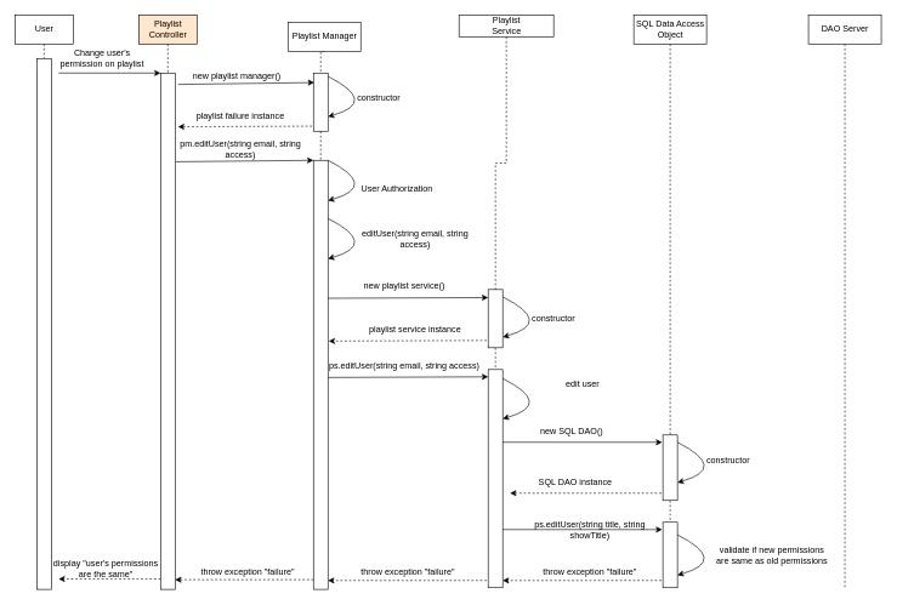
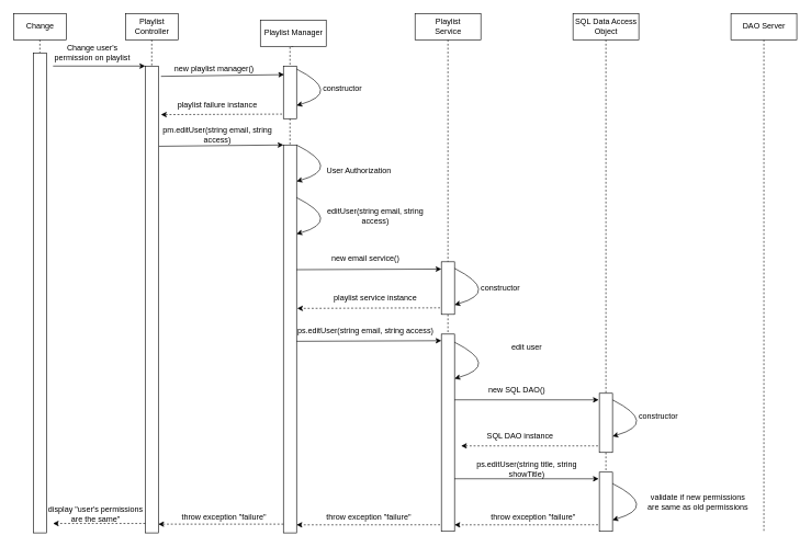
  <mxCell id="0" />
  <mxCell id="1" parent="0" />
  <mxCell id="2" style="edgeStyle=orthogonalEdgeStyle;rounded=0;orthogonalLoop=1;jettySize=auto;html=1;exitX=0.5;exitY=1;exitDx=0;exitDy=0;entryX=0.5;entryY=0;entryDx=0;entryDy=0;endArrow=none;endFill=0;dashed=1;" parent="1" source="3" target="6" edge="1"><mxGeometry relative="1" as="geometry" /></mxCell>
- <mxCell id="3" value="&lt;div&gt;Playlist &lt;br&gt;&lt;/div&gt;&lt;div&gt;Controller&lt;/div&gt;" style="html=1;fillColor=#ffe6cc;" parent="1" vertex="1"><mxGeometry x="190" y="20" width="80" height="40" as="geometry" /></mxCell>
+ <mxCell id="3" value="&lt;div&gt;Playlist &lt;br&gt;&lt;/div&gt;&lt;div&gt;Controller&lt;/div&gt;" style="html=1;" parent="1" vertex="1"><mxGeometry x="190" y="20" width="80" height="40" as="geometry" /></mxCell>
  <mxCell id="4" style="edgeStyle=orthogonalEdgeStyle;rounded=0;orthogonalLoop=1;jettySize=auto;html=1;exitX=0.5;exitY=1;exitDx=0;exitDy=0;entryX=0.5;entryY=0;entryDx=0;entryDy=0;dashed=1;endArrow=none;endFill=0;" parent="1" source="5" target="8" edge="1"><mxGeometry relative="1" as="geometry" /></mxCell>
  <mxCell id="5" value="Playlist Manager" style="html=1;" parent="1" vertex="1"><mxGeometry x="395" y="30" width="100" height="40" as="geometry" /></mxCell>
  <mxCell id="6" value="" style="rounded=0;whiteSpace=wrap;html=1;" parent="1" vertex="1"><mxGeometry x="220" y="100" width="20" height="710" as="geometry" /></mxCell>
  <mxCell id="7" style="edgeStyle=orthogonalEdgeStyle;rounded=0;orthogonalLoop=1;jettySize=auto;html=1;exitX=0.5;exitY=1;exitDx=0;exitDy=0;entryX=0.5;entryY=0;entryDx=0;entryDy=0;endArrow=none;endFill=0;dashed=1;" parent="1" source="8" target="21" edge="1"><mxGeometry relative="1" as="geometry" /></mxCell>
  <mxCell id="8" value="" style="rounded=0;whiteSpace=wrap;html=1;" parent="1" vertex="1"><mxGeometry x="430" y="100" width="20" height="80" as="geometry" /></mxCell>
  <mxCell id="9" value="new playlist manager()" style="text;html=1;strokeColor=none;fillColor=none;align=center;verticalAlign=middle;whiteSpace=wrap;rounded=0;" parent="1" vertex="1"><mxGeometry x="260" y="90" width="130" height="30" as="geometry" /></mxCell>
  <mxCell id="10" style="edgeStyle=orthogonalEdgeStyle;rounded=0;orthogonalLoop=1;jettySize=auto;html=1;exitX=0.5;exitY=1;exitDx=0;exitDy=0;entryX=0.5;entryY=0;entryDx=0;entryDy=0;dashed=1;endArrow=none;endFill=0;" parent="1" source="11" target="25" edge="1"><mxGeometry relative="1" as="geometry" /></mxCell>
- <mxCell id="11" value="&lt;div&gt;Playlist&lt;/div&gt;&lt;div&gt;Service&lt;br&gt;&lt;/div&gt;" style="html=1;" parent="1" vertex="1"><mxGeometry x="630" y="20" width="130" height="30" as="geometry" /></mxCell>
+ <mxCell id="11" value="&lt;div&gt;Playlist&lt;/div&gt;&lt;div&gt;Service&lt;br&gt;&lt;/div&gt;" style="html=1;" parent="1" vertex="1"><mxGeometry x="630" y="20" width="100" height="40" as="geometry" /></mxCell>
  <mxCell id="12" value="" style="endArrow=classic;html=1;rounded=0;exitX=1.2;exitY=0.022;exitDx=0;exitDy=0;exitPerimeter=0;entryX=0.05;entryY=0.163;entryDx=0;entryDy=0;entryPerimeter=0;" parent="1" source="6" target="8" edge="1"><mxGeometry width="50" height="50" relative="1" as="geometry"><mxPoint x="550" y="270" as="sourcePoint" /><mxPoint x="600" y="220" as="targetPoint" /></mxGeometry></mxCell>
  <mxCell id="13" value="" style="curved=1;endArrow=classic;html=1;rounded=0;exitX=1;exitY=0.057;exitDx=0;exitDy=0;exitPerimeter=0;entryX=1;entryY=0.75;entryDx=0;entryDy=0;" parent="1" source="8" target="8" edge="1"><mxGeometry width="50" height="50" relative="1" as="geometry"><mxPoint x="550" y="270" as="sourcePoint" /><mxPoint x="600" y="220" as="targetPoint" /><Array as="points"><mxPoint x="520" y="140" /></Array></mxGeometry></mxCell>
  <mxCell id="14" value="constructor" style="text;html=1;strokeColor=none;fillColor=none;align=center;verticalAlign=middle;whiteSpace=wrap;rounded=0;" parent="1" vertex="1"><mxGeometry x="490" y="120" width="60" height="30" as="geometry" /></mxCell>
  <mxCell id="15" value="" style="endArrow=classic;html=1;rounded=0;entryX=1.2;entryY=0.104;entryDx=0;entryDy=0;exitX=-0.1;exitY=0.913;exitDx=0;exitDy=0;dashed=1;exitPerimeter=0;entryPerimeter=0;" parent="1" source="8" target="6" edge="1"><mxGeometry width="50" height="50" relative="1" as="geometry"><mxPoint x="550" y="270" as="sourcePoint" /><mxPoint x="600" y="220" as="targetPoint" /></mxGeometry></mxCell>
  <mxCell id="16" value="playlist failure instance" style="text;html=1;strokeColor=none;fillColor=none;align=center;verticalAlign=middle;whiteSpace=wrap;rounded=0;" parent="1" vertex="1"><mxGeometry x="260" y="150" width="140" height="20" as="geometry" /></mxCell>
  <mxCell id="17" value="" style="endArrow=classic;html=1;rounded=0;entryX=0;entryY=0;entryDx=0;entryDy=0;" parent="1" target="6" edge="1"><mxGeometry width="50" height="50" relative="1" as="geometry"><mxPoint x="80" y="100" as="sourcePoint" /><mxPoint x="600" y="220" as="targetPoint" /></mxGeometry></mxCell>
  <mxCell id="18" value="Change user's permission on playlist" style="text;html=1;strokeColor=none;fillColor=none;align=center;verticalAlign=middle;whiteSpace=wrap;rounded=0;" parent="1" vertex="1"><mxGeometry y="70" width="140" height="20" as="geometry" x="70" /></mxCell>
  <mxCell id="19" value="" style="endArrow=classic;html=1;rounded=0;exitX=1.1;exitY=0.05;exitDx=0;exitDy=0;exitPerimeter=0;entryX=0.05;entryY=0.163;entryDx=0;entryDy=0;entryPerimeter=0;" parent="1" edge="1"><mxGeometry width="50" height="50" relative="1" as="geometry"><mxPoint x="241" y="221.96" as="sourcePoint" /><mxPoint x="430" y="220" as="targetPoint" /></mxGeometry></mxCell>
  <mxCell id="20" value="pm.editUser(string email, string access)" style="text;html=1;strokeColor=none;fillColor=none;align=center;verticalAlign=middle;whiteSpace=wrap;rounded=0;" parent="1" vertex="1"><mxGeometry x="240" y="190" width="180" height="30" as="geometry" /></mxCell>
  <mxCell id="21" value="" style="rounded=0;whiteSpace=wrap;html=1;" parent="1" vertex="1"><mxGeometry x="430" y="220" width="20" height="590" as="geometry" /></mxCell>
  <mxCell id="22" value="" style="curved=1;endArrow=classic;html=1;rounded=0;exitX=1;exitY=0.057;exitDx=0;exitDy=0;exitPerimeter=0;entryX=1;entryY=0.75;entryDx=0;entryDy=0;" parent="1" edge="1"><mxGeometry width="50" height="50" relative="1" as="geometry"><mxPoint x="450" y="300" as="sourcePoint" /><mxPoint x="450" y="355.44" as="targetPoint" /><Array as="points"><mxPoint x="520" y="335.44" /></Array></mxGeometry></mxCell>
  <mxCell id="23" value="editUser(string email, string access)" style="text;html=1;strokeColor=none;fillColor=none;align=center;verticalAlign=middle;whiteSpace=wrap;rounded=0;" parent="1" vertex="1"><mxGeometry x="490" y="312.72" width="160" height="30" as="geometry" /></mxCell>
  <mxCell id="24" style="edgeStyle=orthogonalEdgeStyle;rounded=0;orthogonalLoop=1;jettySize=auto;html=1;exitX=0.5;exitY=1;exitDx=0;exitDy=0;entryX=0.5;entryY=0;entryDx=0;entryDy=0;dashed=1;endArrow=none;endFill=0;" parent="1" source="25" target="34" edge="1"><mxGeometry relative="1" as="geometry" /></mxCell>
  <mxCell id="25" value="" style="rounded=0;whiteSpace=wrap;html=1;" parent="1" vertex="1"><mxGeometry x="670" y="397.72" width="20" height="80" as="geometry" /></mxCell>
- <mxCell id="26" value="new playlist service()" style="text;html=1;strokeColor=none;fillColor=none;align=center;verticalAlign=middle;whiteSpace=wrap;rounded=0;" parent="1" vertex="1"><mxGeometry x="490" y="377.72" width="130" height="30" as="geometry" /></mxCell>
+ <mxCell id="26" value="new email service()" style="text;html=1;strokeColor=none;fillColor=none;align=center;verticalAlign=middle;whiteSpace=wrap;rounded=0;" parent="1" vertex="1"><mxGeometry x="490" y="377.72" width="130" height="30" as="geometry" /></mxCell>
  <mxCell id="27" value="" style="endArrow=classic;html=1;rounded=0;exitX=1.1;exitY=0.05;exitDx=0;exitDy=0;exitPerimeter=0;entryX=0;entryY=0.138;entryDx=0;entryDy=0;entryPerimeter=0;" parent="1" target="25" edge="1"><mxGeometry width="50" height="50" relative="1" as="geometry"><mxPoint x="450" y="409.68" as="sourcePoint" /><mxPoint x="639" y="407.72" as="targetPoint" /></mxGeometry></mxCell>
  <mxCell id="28" value="" style="curved=1;endArrow=classic;html=1;rounded=0;exitX=1;exitY=0.057;exitDx=0;exitDy=0;exitPerimeter=0;entryX=1;entryY=0.75;entryDx=0;entryDy=0;" parent="1" edge="1"><mxGeometry width="50" height="50" relative="1" as="geometry"><mxPoint x="690" y="407.72" as="sourcePoint" /><mxPoint x="690" y="463.16" as="targetPoint" /><Array as="points"><mxPoint x="760" y="443.16" /></Array></mxGeometry></mxCell>
  <mxCell id="29" value="constructor" style="text;html=1;strokeColor=none;fillColor=none;align=center;verticalAlign=middle;whiteSpace=wrap;rounded=0;" parent="1" vertex="1"><mxGeometry x="730" y="422.72" width="60" height="30" as="geometry" /></mxCell>
  <mxCell id="30" value="" style="endArrow=classic;html=1;rounded=0;entryX=1.05;entryY=0.335;entryDx=0;entryDy=0;exitX=-0.1;exitY=0.913;exitDx=0;exitDy=0;dashed=1;exitPerimeter=0;entryPerimeter=0;" parent="1" edge="1"><mxGeometry width="50" height="50" relative="1" as="geometry"><mxPoint x="668" y="467.72" as="sourcePoint" /><mxPoint x="451" y="468.57" as="targetPoint" /></mxGeometry></mxCell>
  <mxCell id="31" value="playlist service instance" style="text;html=1;strokeColor=none;fillColor=none;align=center;verticalAlign=middle;whiteSpace=wrap;rounded=0;" parent="1" vertex="1"><mxGeometry x="500" y="437.72" width="140" height="30" as="geometry" /></mxCell>
  <mxCell id="32" value="" style="endArrow=classic;html=1;rounded=0;exitX=1.1;exitY=0.05;exitDx=0;exitDy=0;exitPerimeter=0;entryX=0;entryY=0.138;entryDx=0;entryDy=0;entryPerimeter=0;" parent="1" edge="1"><mxGeometry width="50" height="50" relative="1" as="geometry"><mxPoint x="450" y="518.64" as="sourcePoint" /><mxPoint x="670" y="517.72" as="targetPoint" /></mxGeometry></mxCell>
  <mxCell id="33" value="ps.editUser(string email, string access)" style="text;html=1;strokeColor=none;fillColor=none;align=center;verticalAlign=middle;whiteSpace=wrap;rounded=0;" parent="1" vertex="1"><mxGeometry x="450" y="487.72" width="210" height="30" as="geometry" /></mxCell>
  <mxCell id="34" value="" style="rounded=0;whiteSpace=wrap;html=1;" parent="1" vertex="1"><mxGeometry x="670" y="507.72" width="20" height="300" as="geometry" /></mxCell>
  <mxCell id="35" value="" style="curved=1;endArrow=classic;html=1;rounded=0;exitX=1;exitY=0.057;exitDx=0;exitDy=0;exitPerimeter=0;entryX=1;entryY=0.75;entryDx=0;entryDy=0;" parent="1" edge="1"><mxGeometry width="50" height="50" relative="1" as="geometry"><mxPoint x="690" y="520" as="sourcePoint" /><mxPoint x="690" y="575.44" as="targetPoint" /><Array as="points"><mxPoint x="760" y="555.44" /></Array></mxGeometry></mxCell>
  <mxCell id="36" value="edit user" style="text;html=1;strokeColor=none;fillColor=none;align=center;verticalAlign=middle;whiteSpace=wrap;rounded=0;" parent="1" vertex="1"><mxGeometry x="765" y="512.72" width="70" height="30" as="geometry" /></mxCell>
  <mxCell id="37" style="edgeStyle=orthogonalEdgeStyle;rounded=0;orthogonalLoop=1;jettySize=auto;html=1;exitX=0.5;exitY=1;exitDx=0;exitDy=0;dashed=1;endArrow=none;endFill=0;entryX=0.5;entryY=0;entryDx=0;entryDy=0;" parent="1" source="38" target="42" edge="1"><mxGeometry relative="1" as="geometry"><mxPoint x="920" y="490" as="targetPoint" /></mxGeometry></mxCell>
  <mxCell id="38" value="&lt;div&gt;SQL Data Access&lt;/div&gt;&lt;div&gt;Object&lt;br&gt;&lt;/div&gt;" style="html=1;" parent="1" vertex="1"><mxGeometry x="870" y="20" width="100" height="40" as="geometry" /></mxCell>
  <mxCell id="39" value="" style="endArrow=classic;html=1;rounded=0;exitX=1.1;exitY=0.05;exitDx=0;exitDy=0;exitPerimeter=0;entryX=-0.05;entryY=0.111;entryDx=0;entryDy=0;entryPerimeter=0;" parent="1" target="42" edge="1"><mxGeometry width="50" height="50" relative="1" as="geometry"><mxPoint x="690" y="607.64" as="sourcePoint" /><mxPoint x="880" y="606.72" as="targetPoint" /></mxGeometry></mxCell>
  <mxCell id="40" value="new SQL DAO()" style="text;html=1;strokeColor=none;fillColor=none;align=center;verticalAlign=middle;whiteSpace=wrap;rounded=0;" parent="1" vertex="1"><mxGeometry x="720" y="577.72" width="130" height="30" as="geometry" /></mxCell>
  <mxCell id="41" style="edgeStyle=orthogonalEdgeStyle;rounded=0;orthogonalLoop=1;jettySize=auto;html=1;exitX=0.5;exitY=1;exitDx=0;exitDy=0;entryX=0.5;entryY=0;entryDx=0;entryDy=0;dashed=1;endArrow=none;endFill=0;" parent="1" source="42" target="49" edge="1"><mxGeometry relative="1" as="geometry" /></mxCell>
  <mxCell id="42" value="" style="rounded=0;whiteSpace=wrap;html=1;" parent="1" vertex="1"><mxGeometry x="910" y="597.72" width="20" height="90" as="geometry" /></mxCell>
  <mxCell id="43" value="" style="curved=1;endArrow=classic;html=1;rounded=0;exitX=1;exitY=0.057;exitDx=0;exitDy=0;exitPerimeter=0;entryX=1;entryY=0.75;entryDx=0;entryDy=0;" parent="1" edge="1"><mxGeometry width="50" height="50" relative="1" as="geometry"><mxPoint x="930" y="607.72" as="sourcePoint" /><mxPoint x="930" y="663.16" as="targetPoint" /><Array as="points"><mxPoint x="1000" y="643.16" /></Array></mxGeometry></mxCell>
  <mxCell id="44" value="constructor" style="text;html=1;strokeColor=none;fillColor=none;align=center;verticalAlign=middle;whiteSpace=wrap;rounded=0;" parent="1" vertex="1"><mxGeometry x="970" y="617.72" width="60" height="30" as="geometry" /></mxCell>
  <mxCell id="45" style="edgeStyle=orthogonalEdgeStyle;rounded=0;orthogonalLoop=1;jettySize=auto;html=1;exitX=0.5;exitY=1;exitDx=0;exitDy=0;dashed=1;endArrow=none;endFill=0;" parent="1" source="46" edge="1"><mxGeometry relative="1" as="geometry"><mxPoint x="1160" y="810" as="targetPoint" /></mxGeometry></mxCell>
  <mxCell id="46" value="DAO Server" style="html=1;" parent="1" vertex="1"><mxGeometry x="1110" y="20" width="100" height="40" as="geometry" /></mxCell>
  <mxCell id="47" value="" style="endArrow=classic;html=1;rounded=0;exitX=-0.1;exitY=0.913;exitDx=0;exitDy=0;dashed=1;exitPerimeter=0;" parent="1" edge="1"><mxGeometry width="50" height="50" relative="1" as="geometry"><mxPoint x="908" y="677.72" as="sourcePoint" /><mxPoint x="700" y="677.72" as="targetPoint" /></mxGeometry></mxCell>
  <mxCell id="48" value="SQL DAO instance" style="text;html=1;strokeColor=none;fillColor=none;align=center;verticalAlign=middle;whiteSpace=wrap;rounded=0;" parent="1" vertex="1"><mxGeometry x="720" y="647.72" width="140" height="30" as="geometry" /></mxCell>
  <mxCell id="49" value="" style="rounded=0;whiteSpace=wrap;html=1;" parent="1" vertex="1"><mxGeometry x="910" y="717.72" width="20" height="90" as="geometry" /></mxCell>
  <mxCell id="50" value="" style="endArrow=classic;html=1;rounded=0;exitX=1.1;exitY=0.05;exitDx=0;exitDy=0;exitPerimeter=0;entryX=-0.05;entryY=0.111;entryDx=0;entryDy=0;entryPerimeter=0;" parent="1" edge="1"><mxGeometry width="50" height="50" relative="1" as="geometry"><mxPoint x="690" y="727.72" as="sourcePoint" /><mxPoint x="909" y="727.79" as="targetPoint" /></mxGeometry></mxCell>
- <mxCell id="51" value="ps.editUser(string title, string showTitle)" style="text;html=1;strokeColor=none;fillColor=none;align=center;verticalAlign=middle;whiteSpace=wrap;rounded=0;" parent="1" vertex="1"><mxGeometry x="720" y="712.72" width="180" height="30" as="geometry" /></mxCell>
+ <mxCell id="51" value="ps.editUser(string title, string showTitle)" style="text;html=1;strokeColor=none;fillColor=none;align=center;verticalAlign=middle;whiteSpace=wrap;rounded=0;" parent="1" vertex="1"><mxGeometry x="710" y="697.72" width="180" height="30" as="geometry" /></mxCell>
  <mxCell id="52" value="validate if new permissions are same as old permissions" style="text;html=1;strokeColor=none;fillColor=none;align=center;verticalAlign=middle;whiteSpace=wrap;rounded=0;" parent="1" vertex="1"><mxGeometry x="980" y="747.72" width="160" height="30" as="geometry" /></mxCell>
  <mxCell id="53" value="" style="endArrow=classic;html=1;rounded=0;exitX=-0.1;exitY=0.913;exitDx=0;exitDy=0;dashed=1;exitPerimeter=0;entryX=1;entryY=0.967;entryDx=0;entryDy=0;entryPerimeter=0;" parent="1" target="34" edge="1"><mxGeometry width="50" height="50" relative="1" as="geometry"><mxPoint x="908" y="797.72" as="sourcePoint" /><mxPoint x="700" y="797.72" as="targetPoint" /></mxGeometry></mxCell>
  <mxCell id="54" value="" style="endArrow=classic;html=1;rounded=0;exitX=-0.1;exitY=0.913;exitDx=0;exitDy=0;dashed=1;exitPerimeter=0;entryX=1;entryY=0.967;entryDx=0;entryDy=0;entryPerimeter=0;" parent="1" edge="1"><mxGeometry width="50" height="50" relative="1" as="geometry"><mxPoint x="668" y="797.72" as="sourcePoint" /><mxPoint x="450" y="797.82" as="targetPoint" /></mxGeometry></mxCell>
  <mxCell id="55" value="" style="endArrow=classic;html=1;rounded=0;exitX=-0.1;exitY=0.913;exitDx=0;exitDy=0;dashed=1;exitPerimeter=0;" parent="1" edge="1"><mxGeometry width="50" height="50" relative="1" as="geometry"><mxPoint x="430" y="796.72" as="sourcePoint" /><mxPoint x="240" y="796.72" as="targetPoint" /></mxGeometry></mxCell>
  <mxCell id="56" value="throw exception &quot;failure&quot;" style="text;html=1;strokeColor=none;fillColor=none;align=center;verticalAlign=middle;whiteSpace=wrap;rounded=0;" parent="1" vertex="1"><mxGeometry x="740" y="774.44" width="140" height="22.28" as="geometry" /></mxCell>
  <mxCell id="57" value="" style="endArrow=classic;html=1;rounded=0;exitX=-0.1;exitY=0.913;exitDx=0;exitDy=0;dashed=1;exitPerimeter=0;" parent="1" edge="1"><mxGeometry width="50" height="50" relative="1" as="geometry"><mxPoint x="220" y="795.72" as="sourcePoint" /><mxPoint x="80" y="795.72" as="targetPoint" /></mxGeometry></mxCell>
  <mxCell id="58" value="display &quot;user's permissions are the same&quot;" style="text;html=1;strokeColor=none;fillColor=none;align=center;verticalAlign=middle;whiteSpace=wrap;rounded=0;" parent="1" vertex="1"><mxGeometry y="766.72" width="150" height="30" as="geometry" x="70" /></mxCell>
  <mxCell id="59" style="edgeStyle=orthogonalEdgeStyle;rounded=0;orthogonalLoop=1;jettySize=auto;html=1;exitX=0.5;exitY=1;exitDx=0;exitDy=0;entryX=0.5;entryY=0;entryDx=0;entryDy=0;dashed=1;endArrow=none;endFill=0;" edge="1" parent="1" source="60" target="61"><mxGeometry relative="1" as="geometry" /></mxCell>
- <mxCell id="60" value="User" style="html=1;" vertex="1" parent="1"><mxGeometry x="20" y="20" width="80" height="40" as="geometry" /></mxCell>
+ <mxCell id="60" value="Change" style="html=1;" vertex="1" parent="1"><mxGeometry x="20" y="20" width="80" height="40" as="geometry" /></mxCell>
  <mxCell id="61" value="" style="rounded=0;whiteSpace=wrap;html=1;" vertex="1" parent="1"><mxGeometry x="50" y="80" width="20" height="730" as="geometry" /></mxCell>
  <mxCell id="62" value="" style="curved=1;endArrow=classic;html=1;rounded=0;exitX=1;exitY=0.057;exitDx=0;exitDy=0;exitPerimeter=0;entryX=1;entryY=0.75;entryDx=0;entryDy=0;" edge="1" parent="1"><mxGeometry width="50" height="50" relative="1" as="geometry"><mxPoint x="450" y="220" as="sourcePoint" /><mxPoint x="450" y="275.44" as="targetPoint" /><Array as="points"><mxPoint x="520" y="255.44" /></Array></mxGeometry></mxCell>
  <mxCell id="63" value="User Authorization" style="text;html=1;strokeColor=none;fillColor=none;align=center;verticalAlign=middle;whiteSpace=wrap;rounded=0;" vertex="1" parent="1"><mxGeometry x="490" y="250" width="110" height="17.28" as="geometry" /></mxCell>
  <mxCell id="64" value="" style="curved=1;endArrow=classic;html=1;rounded=0;exitX=1;exitY=0.057;exitDx=0;exitDy=0;exitPerimeter=0;entryX=1;entryY=0.75;entryDx=0;entryDy=0;" edge="1" parent="1"><mxGeometry width="50" height="50" relative="1" as="geometry"><mxPoint x="930" y="735" as="sourcePoint" /><mxPoint x="930" y="790.44" as="targetPoint" /><Array as="points"><mxPoint x="1000" y="770.44" /></Array></mxGeometry></mxCell>
  <mxCell id="65" value="throw exception &quot;failure&quot;" style="text;html=1;strokeColor=none;fillColor=none;align=center;verticalAlign=middle;whiteSpace=wrap;rounded=0;" vertex="1" parent="1"><mxGeometry x="490" y="774.44" width="140" height="22.28" as="geometry" /></mxCell>
  <mxCell id="66" value="throw exception &quot;failure&quot;" style="text;html=1;strokeColor=none;fillColor=none;align=center;verticalAlign=middle;whiteSpace=wrap;rounded=0;" vertex="1" parent="1"><mxGeometry x="270" y="774.44" width="140" height="22.28" as="geometry" /></mxCell>
